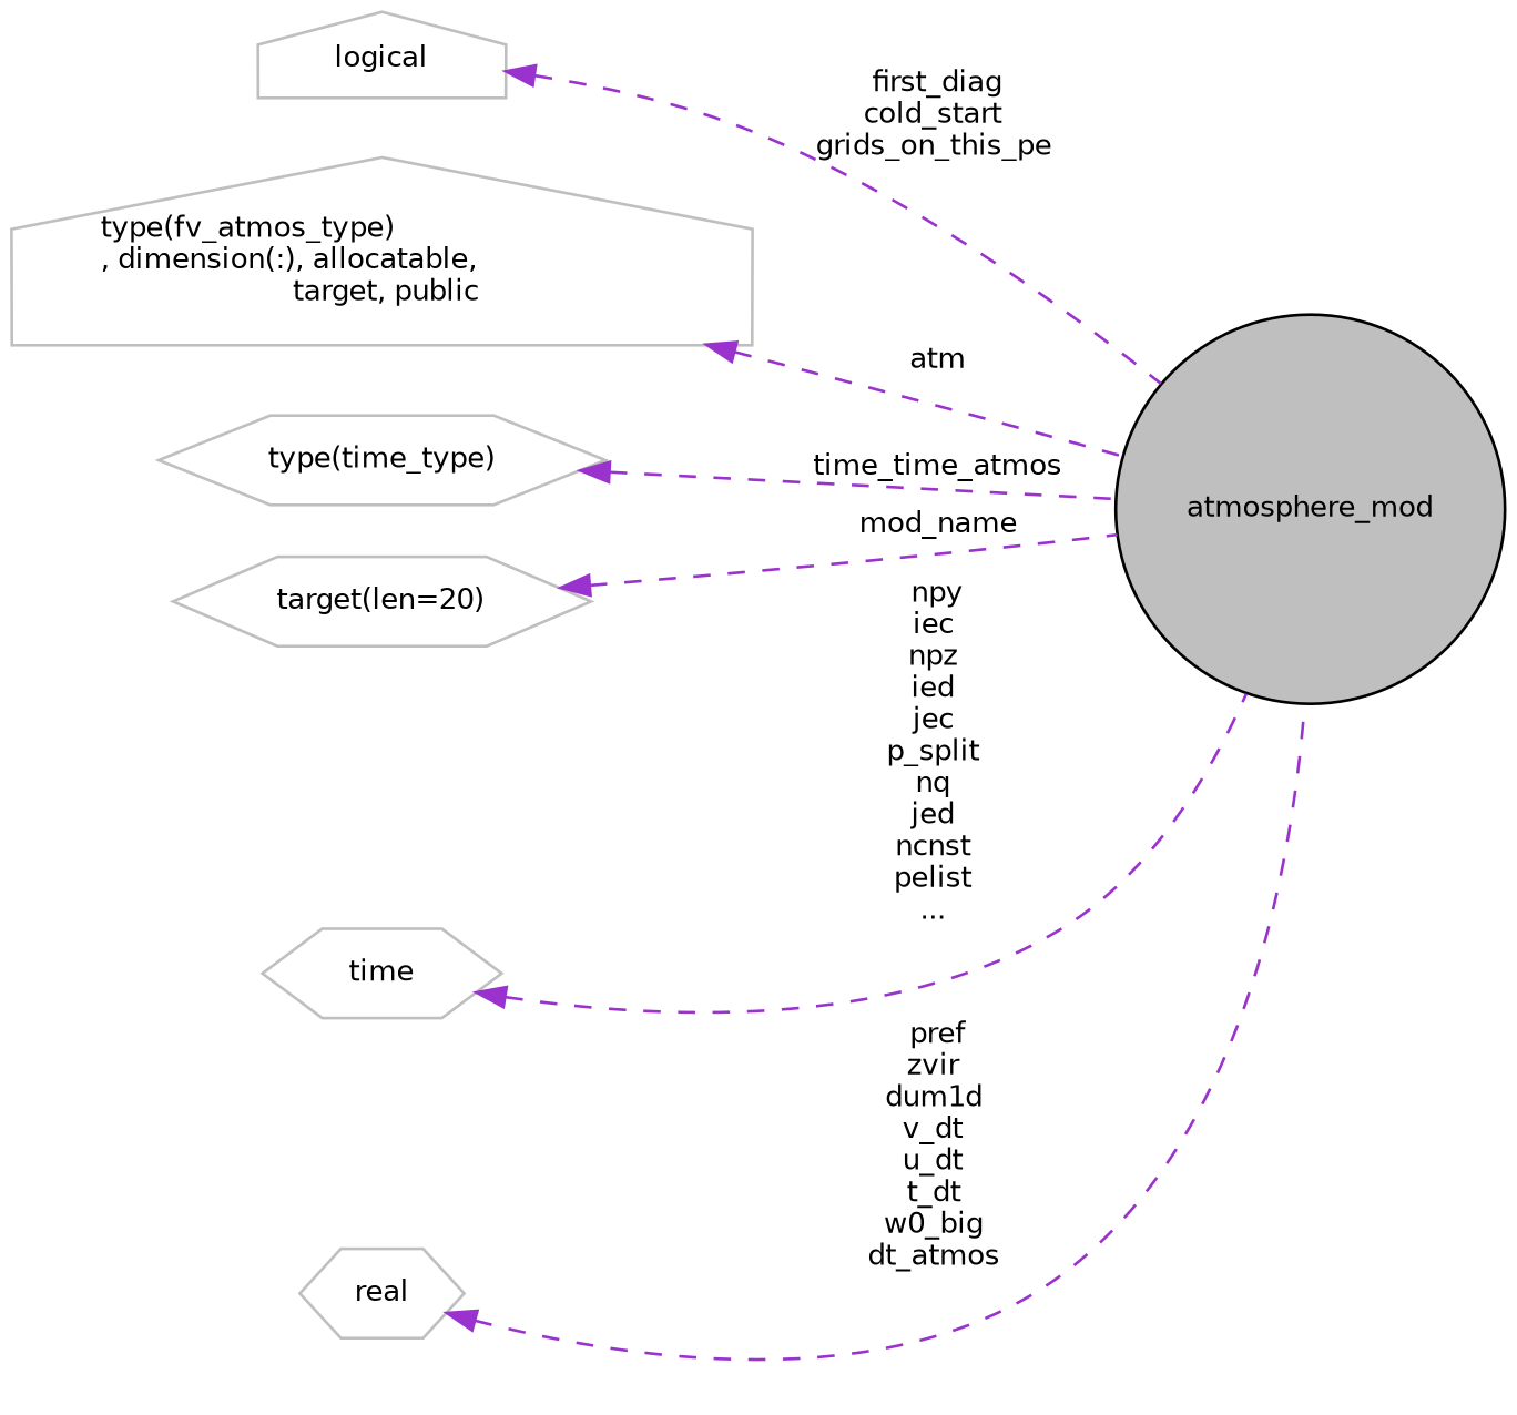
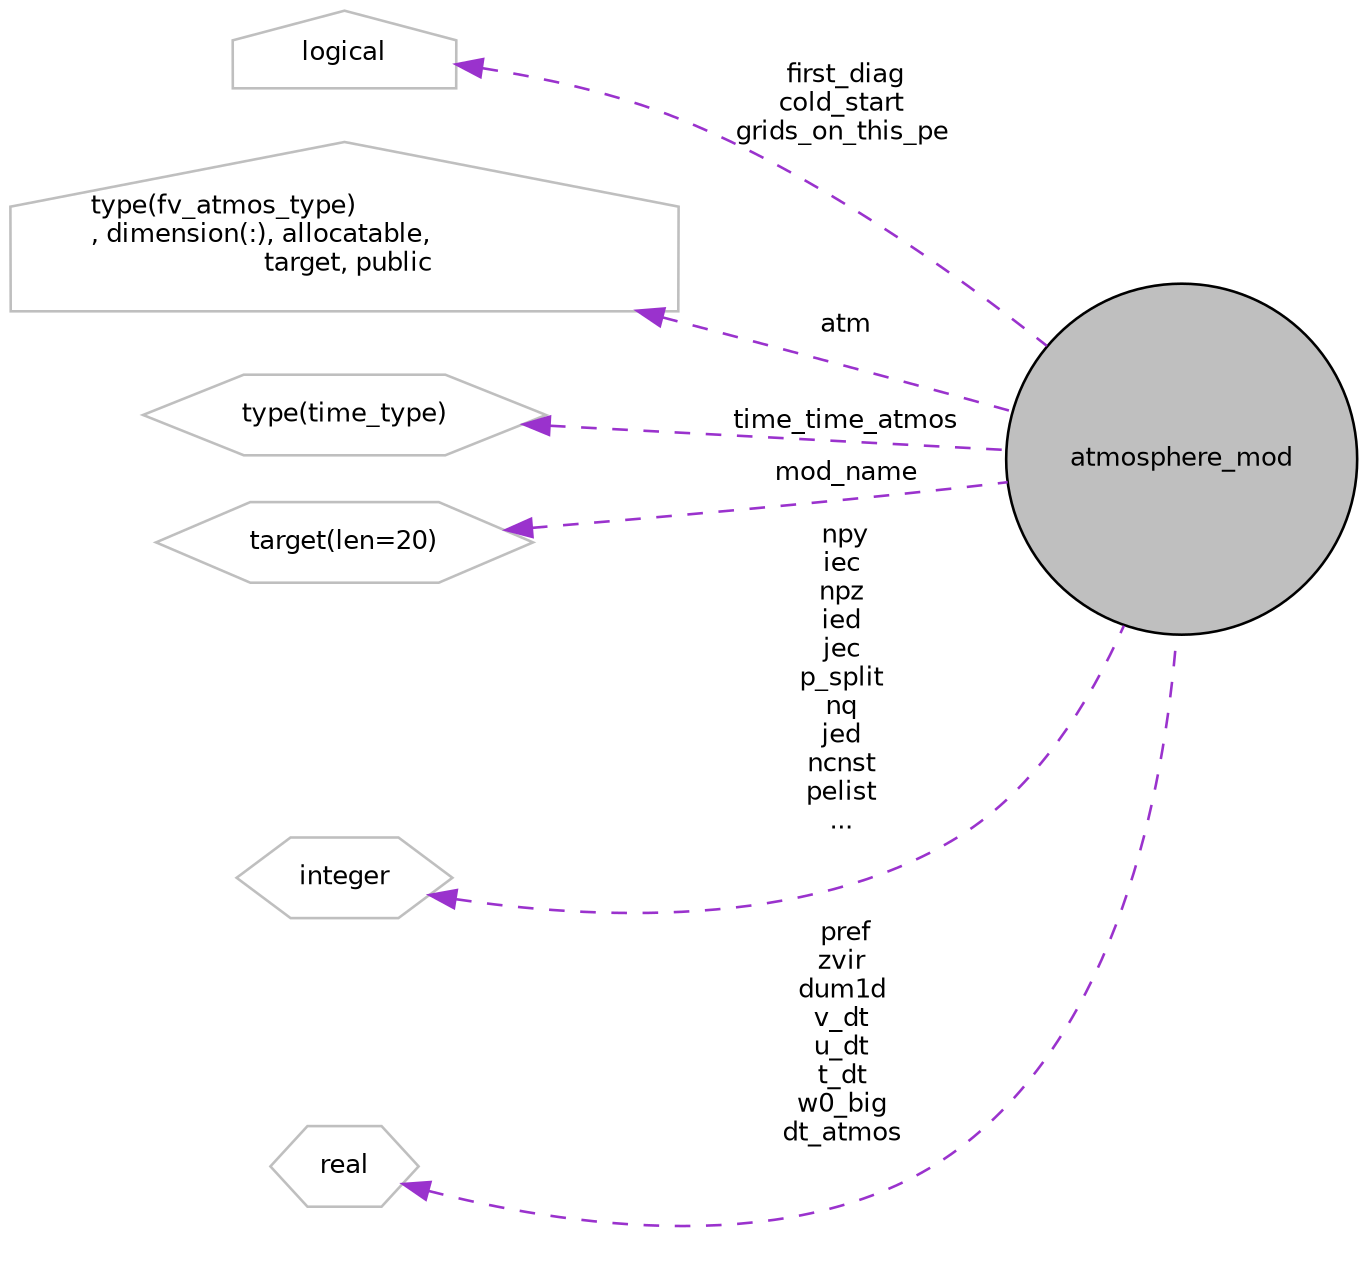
  digraph {
    rankdir=LR
    node [color=grey75 fillcolor=white fontname=Helvetica fontsize=10 shape=hexagon style=filled]
    edge [color=darkorchid3 dir=back fontname=Helvetica fontsize=10 labelfontname=Helvetica labelfontsize=10 style=dashed]
    n1 [color=black fillcolor=grey75 fontcolor=black height=0.2 label=atmosphere_mod shape=circle width=0.4]
    n2 [height=0.2 label=logical shape=house width=0.4]
    n3 [height=0.2 label="type(fv_atmos_type)\l, dimension(:), allocatable,\l target, public" shape=house width=0.4]
    n4 [height=0.2 label="type(time_type)" width=0.4]
    n5 [height=0.2 label="target(len=20)" width=0.4]
-   n6 [height=0.2 label=time width=0.4]
+   n6 [height=0.2 label=integer width=0.4]
    n7 [height=0.2 label=real width=0.4]
    n2 -> n1 [label=" first_diag\ncold_start\ngrids_on_this_pe"]
    n3 -> n1 [label=" atm"]
    n4 -> n1 [label=" time_time_atmos"]
    n5 -> n1 [label=" mod_name"]
    n6 -> n1 [label=" npy\niec\nnpz\nied\njec\np_split\nnq\njed\nncnst\npelist\n..."]
    n7 -> n1 [label=" pref\nzvir\ndum1d\nv_dt\nu_dt\nt_dt\nw0_big\ndt_atmos"]
  }
